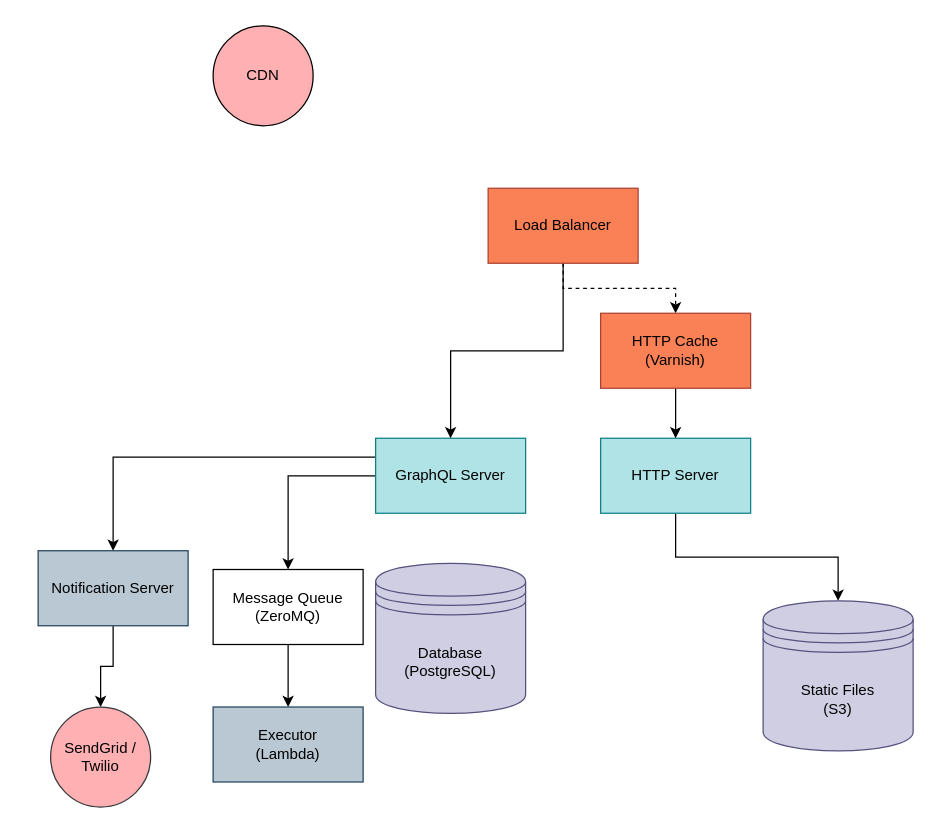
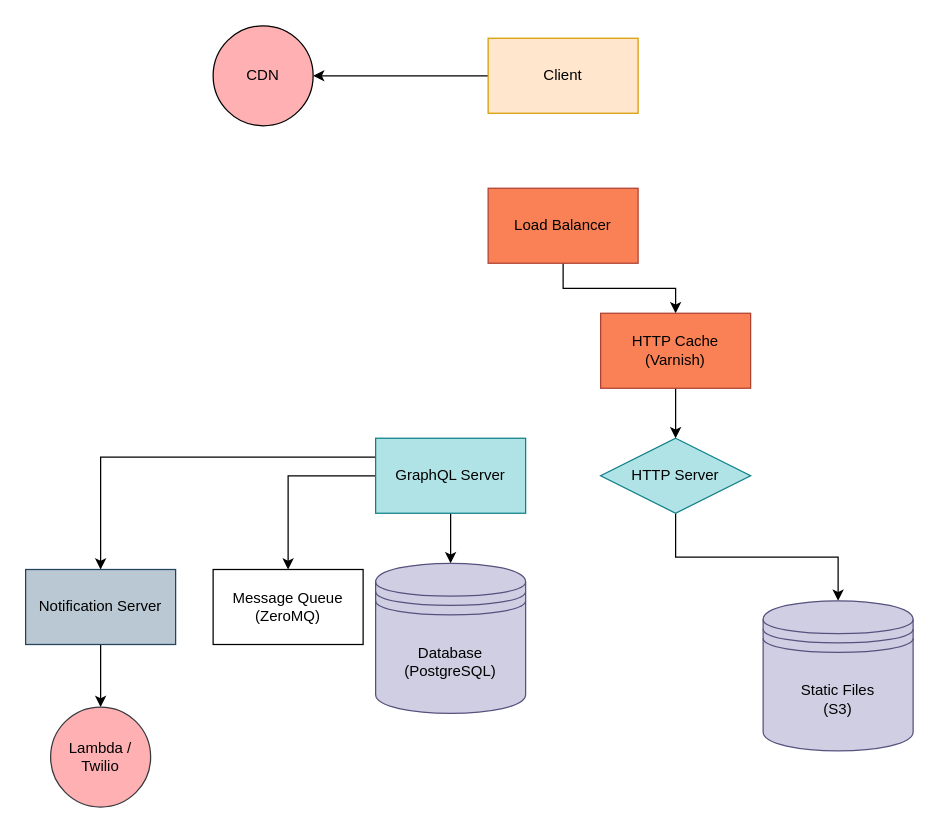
  <mxCell id="0" />
  <mxCell id="1" parent="0" />
  <mxCell id="2" style="edgeStyle=orthogonalEdgeStyle;rounded=0;orthogonalLoop=1;jettySize=auto;html=1;exitX=0;exitY=0.5;exitDx=0;exitDy=0;entryX=0.5;entryY=0;entryDx=0;entryDy=0;" edge="1" parent="1" source="5" target="10"><mxGeometry relative="1" as="geometry" /></mxCell>
+ <mxCell id="3" style="edgeStyle=orthogonalEdgeStyle;rounded=0;orthogonalLoop=1;jettySize=auto;html=1;exitX=0.5;exitY=1;exitDx=0;exitDy=0;entryX=0.5;entryY=0;entryDx=0;entryDy=0;" edge="1" parent="1" source="5" target="17"><mxGeometry relative="1" as="geometry" /></mxCell>
  <mxCell id="4" style="edgeStyle=orthogonalEdgeStyle;rounded=0;orthogonalLoop=1;jettySize=auto;html=1;exitX=0;exitY=0.25;exitDx=0;exitDy=0;entryX=0.5;entryY=0;entryDx=0;entryDy=0;" edge="1" parent="1" source="5" target="20"><mxGeometry relative="1" as="geometry" /></mxCell>
  <mxCell id="5" value="GraphQL Server" style="rounded=0;whiteSpace=wrap;html=1;fillColor=#b0e3e6;strokeColor=#0e8088;" vertex="1" parent="1"><mxGeometry x="300" y="350" width="120" height="60" as="geometry" /></mxCell>
- <mxCell id="6" style="edgeStyle=orthogonalEdgeStyle;rounded=0;orthogonalLoop=1;jettySize=auto;html=1;exitX=0.5;exitY=1;exitDx=0;exitDy=0;entryX=0.5;entryY=0;entryDx=0;entryDy=0;dashed=1;" edge="1" parent="1" source="8" target="14"><mxGeometry relative="1" as="geometry" /></mxCell>
- <mxCell id="7" style="edgeStyle=orthogonalEdgeStyle;rounded=0;orthogonalLoop=1;jettySize=auto;html=1;exitX=0.5;exitY=1;exitDx=0;exitDy=0;entryX=0.5;entryY=0;entryDx=0;entryDy=0;" edge="1" parent="1" source="8" target="5"><mxGeometry relative="1" as="geometry" /></mxCell>
+ <mxCell id="6" style="edgeStyle=orthogonalEdgeStyle;rounded=0;orthogonalLoop=1;jettySize=auto;html=1;exitX=0.5;exitY=1;exitDx=0;exitDy=0;entryX=0.5;entryY=0;entryDx=0;entryDy=0;" edge="1" parent="1" source="8" target="14"><mxGeometry relative="1" as="geometry" /></mxCell>
  <mxCell id="8" value="Load Balancer" style="rounded=0;whiteSpace=wrap;html=1;fillColor=#FA8155;strokeColor=#ae4132;" vertex="1" parent="1"><mxGeometry x="390" y="150" width="120" height="60" as="geometry" /></mxCell>
- <mxCell id="9" style="edgeStyle=orthogonalEdgeStyle;rounded=0;orthogonalLoop=1;jettySize=auto;html=1;exitX=0.5;exitY=1;exitDx=0;exitDy=0;entryX=0.5;entryY=0;entryDx=0;entryDy=0;" edge="1" parent="1" source="10" target="22"><mxGeometry relative="1" as="geometry" /></mxCell>
  <mxCell id="10" value="Message Queue&lt;br&gt;(ZeroMQ)" style="rounded=0;whiteSpace=wrap;html=1;" vertex="1" parent="1"><mxGeometry x="170" y="455" width="120" height="60" as="geometry" /></mxCell>
  <mxCell id="11" style="edgeStyle=orthogonalEdgeStyle;rounded=0;orthogonalLoop=1;jettySize=auto;html=1;exitX=0.5;exitY=1;exitDx=0;exitDy=0;entryX=0.5;entryY=0;entryDx=0;entryDy=0;" edge="1" parent="1" source="12" target="18"><mxGeometry relative="1" as="geometry" /></mxCell>
- <mxCell id="12" value="HTTP Server" style="rounded=0;whiteSpace=wrap;html=1;fillColor=#b0e3e6;strokeColor=#0e8088;" vertex="1" parent="1"><mxGeometry x="480" y="350" width="120" height="60" as="geometry" /></mxCell>
+ <mxCell id="12" value="HTTP Server" style="rhombus;whiteSpace=wrap;html=1;fillColor=#b0e3e6;strokeColor=#0e8088;" vertex="1" parent="1"><mxGeometry x="480" y="350" width="120" height="60" as="geometry" /></mxCell>
  <mxCell id="13" style="edgeStyle=orthogonalEdgeStyle;rounded=0;orthogonalLoop=1;jettySize=auto;html=1;exitX=0.5;exitY=1;exitDx=0;exitDy=0;entryX=0.5;entryY=0;entryDx=0;entryDy=0;" edge="1" parent="1" source="14" target="12"><mxGeometry relative="1" as="geometry" /></mxCell>
  <mxCell id="14" value="HTTP Cache&lt;br&gt;(Varnish)" style="rounded=0;whiteSpace=wrap;html=1;fillColor=#FA8155;strokeColor=#ae4132;" vertex="1" parent="1"><mxGeometry x="480" y="250" width="120" height="60" as="geometry" /></mxCell>
+ <mxCell id="15" style="edgeStyle=orthogonalEdgeStyle;rounded=0;orthogonalLoop=1;jettySize=auto;html=1;exitX=0;exitY=0.5;exitDx=0;exitDy=0;entryX=1;entryY=0.5;entryDx=0;entryDy=0;" edge="1" parent="1" source="16" target="23"><mxGeometry relative="1" as="geometry" /></mxCell>
+ <mxCell id="16" value="Client" style="rounded=0;whiteSpace=wrap;html=1;fillColor=#ffe6cc;strokeColor=#d79b00;" vertex="1" parent="1"><mxGeometry x="390" y="30" width="120" height="60" as="geometry" /></mxCell>
  <mxCell id="17" value="Database&lt;br&gt;(PostgreSQL)" style="shape=datastore;whiteSpace=wrap;html=1;fillColor=#d0cee2;strokeColor=#56517e;" vertex="1" parent="1"><mxGeometry x="300" y="450" width="120" height="120" as="geometry" /></mxCell>
  <mxCell id="18" value="Static Files&lt;br&gt;(S3)" style="shape=datastore;whiteSpace=wrap;html=1;fillColor=#d0cee2;strokeColor=#56517e;" vertex="1" parent="1"><mxGeometry x="610" y="480" width="120" height="120" as="geometry" /></mxCell>
  <mxCell id="19" style="edgeStyle=orthogonalEdgeStyle;rounded=0;orthogonalLoop=1;jettySize=auto;html=1;exitX=0.5;exitY=1;exitDx=0;exitDy=0;entryX=0.5;entryY=0;entryDx=0;entryDy=0;" edge="1" parent="1" source="20" target="21"><mxGeometry relative="1" as="geometry" /></mxCell>
- <mxCell id="20" value="Notification Server" style="rounded=0;whiteSpace=wrap;html=1;fillColor=#bac8d3;strokeColor=#23445d;" vertex="1" parent="1"><mxGeometry x="30" y="440" width="120" height="60" as="geometry" /></mxCell>
- <mxCell id="21" value="SendGrid / Twilio" style="ellipse;whiteSpace=wrap;html=1;aspect=fixed;fillColor=#FFB0B3;strokeColor=#36393d;" vertex="1" parent="1"><mxGeometry x="40" y="565" width="80" height="80" as="geometry" /></mxCell>
- <mxCell id="22" value="Executor&lt;br&gt;(Lambda)" style="rounded=0;whiteSpace=wrap;html=1;fillColor=#bac8d3;strokeColor=#23445d;" vertex="1" parent="1"><mxGeometry x="170" y="565" width="120" height="60" as="geometry" /></mxCell>
+ <mxCell id="20" value="Notification Server" style="rounded=0;whiteSpace=wrap;html=1;fillColor=#bac8d3;strokeColor=#23445d;" vertex="1" parent="1"><mxGeometry x="20" y="455" width="120" height="60" as="geometry" /></mxCell>
+ <mxCell id="21" value="Lambda / Twilio" style="ellipse;whiteSpace=wrap;html=1;aspect=fixed;fillColor=#FFB0B3;strokeColor=#36393d;" vertex="1" parent="1"><mxGeometry x="40" y="565" width="80" height="80" as="geometry" /></mxCell>
  <mxCell id="23" value="CDN" style="ellipse;whiteSpace=wrap;html=1;aspect=fixed;fillColor=#FFB0B3;" vertex="1" parent="1"><mxGeometry x="170" y="20" width="80" height="80" as="geometry" /></mxCell>
